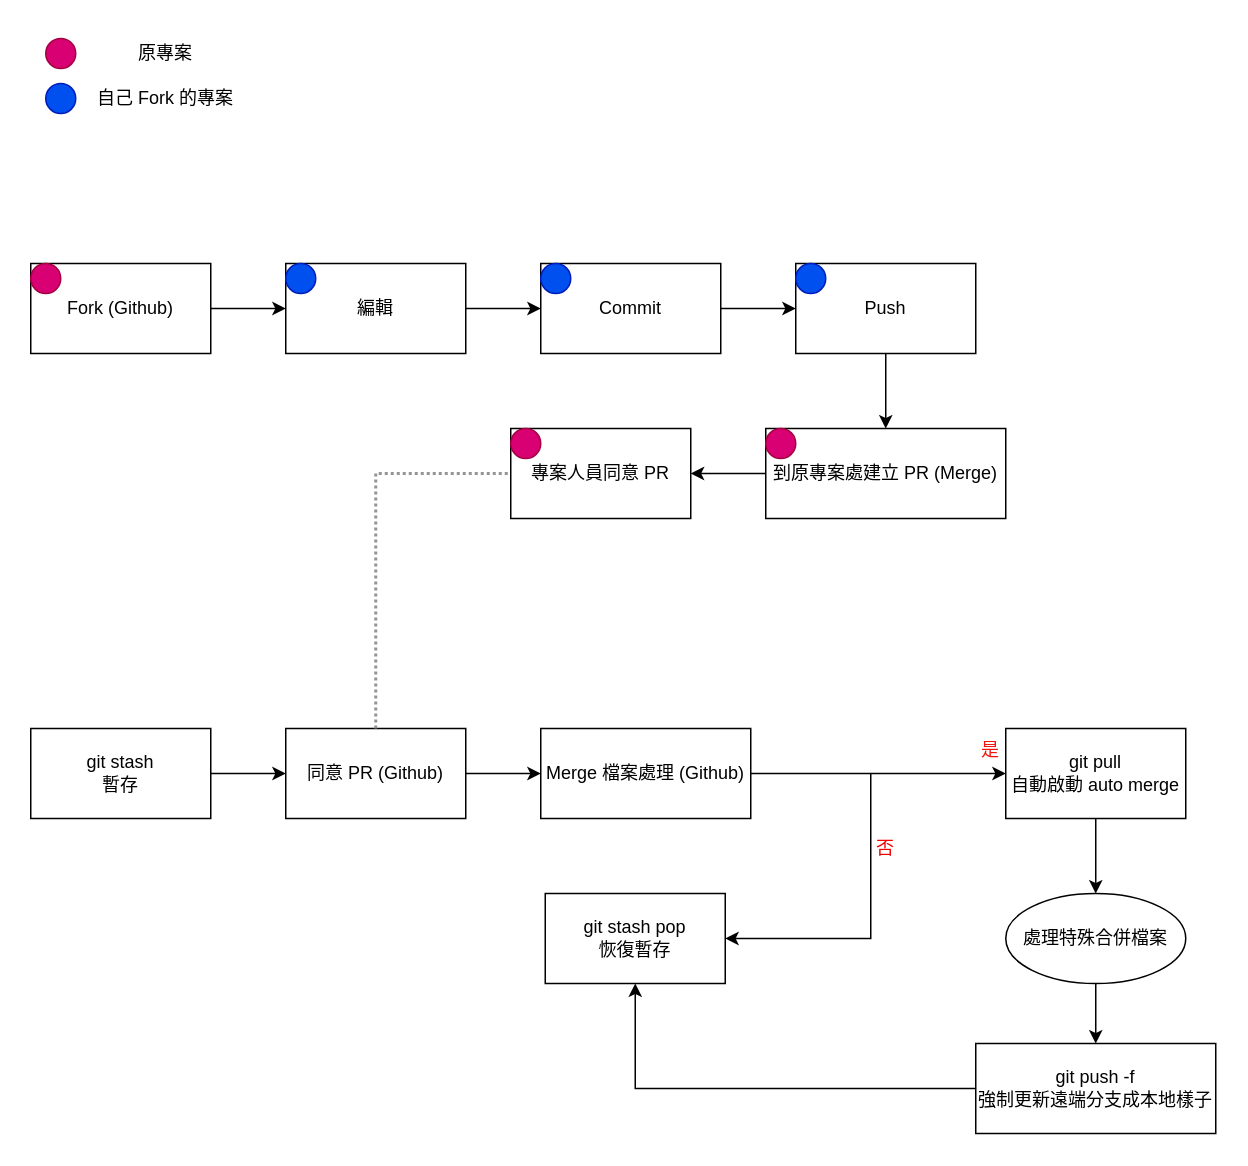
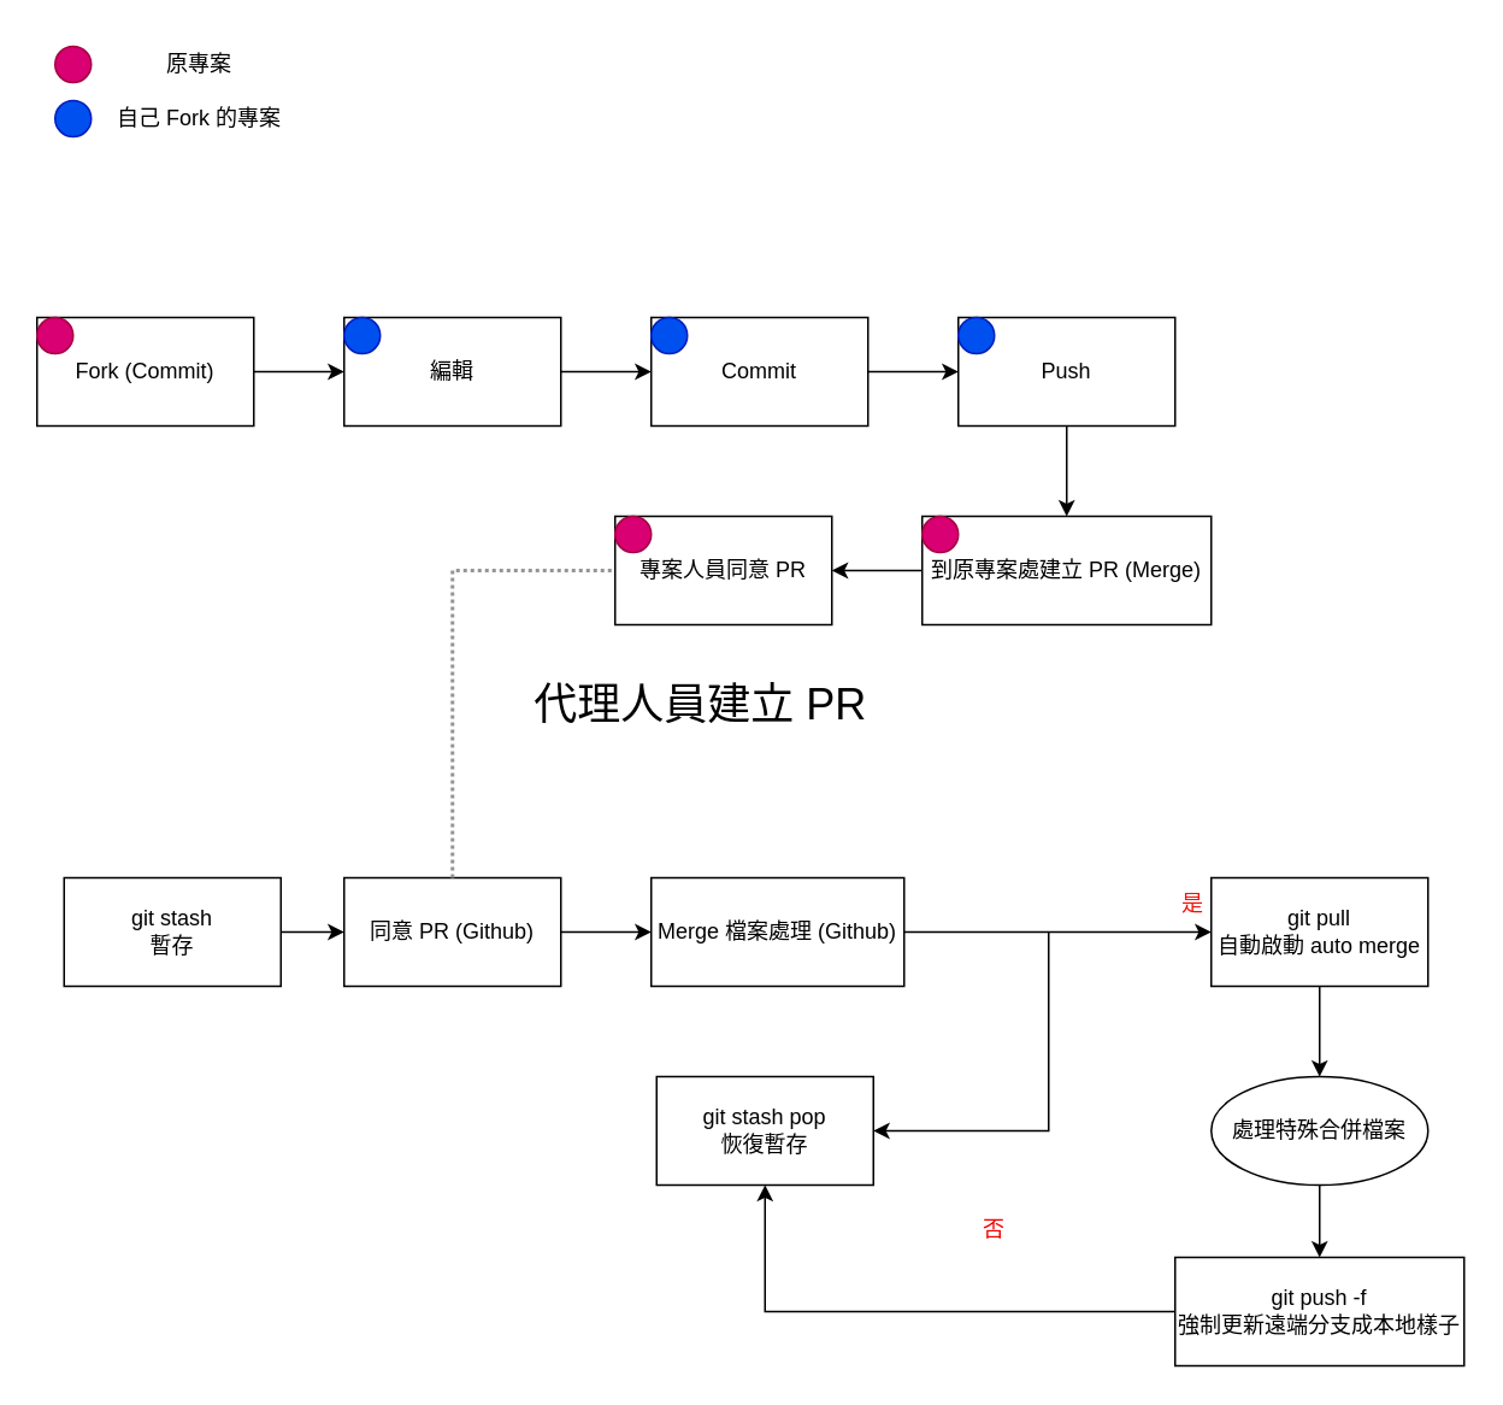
  <mxCell id="0" />
  <mxCell id="1" parent="0" />
- <mxCell id="3" value="Fork (Github)" style="rounded=0;whiteSpace=wrap;html=1;" parent="1" vertex="1"><mxGeometry x="20" y="175" width="120" height="60" as="geometry" /></mxCell>
+ <mxCell id="2" value="&lt;font style=&quot;font-size: 24px;&quot;&gt;代理人員建立 PR&lt;/font&gt;" style="text;html=1;align=center;verticalAlign=middle;whiteSpace=wrap;rounded=0;" parent="1" vertex="1"><mxGeometry x="280" y="375" width="215" height="30" as="geometry" /></mxCell>
+ <mxCell id="3" value="Fork (Commit)" style="rounded=0;whiteSpace=wrap;html=1;" parent="1" vertex="1"><mxGeometry x="20" y="175" width="120" height="60" as="geometry" /></mxCell>
  <mxCell id="4" value="編輯" style="rounded=0;whiteSpace=wrap;html=1;" parent="1" vertex="1"><mxGeometry x="190" y="175" width="120" height="60" as="geometry" /></mxCell>
  <mxCell id="5" value="Commit" style="rounded=0;whiteSpace=wrap;html=1;" parent="1" vertex="1"><mxGeometry x="360" y="175" width="120" height="60" as="geometry" /></mxCell>
  <mxCell id="6" value="Push" style="rounded=0;whiteSpace=wrap;html=1;" parent="1" vertex="1"><mxGeometry x="530" y="175" width="120" height="60" as="geometry" /></mxCell>
  <mxCell id="7" value="" style="ellipse;whiteSpace=wrap;html=1;aspect=fixed;fillColor=#d80073;fontColor=#ffffff;strokeColor=#A50040;" parent="1" vertex="1"><mxGeometry x="30" y="25" width="20" height="20" as="geometry" /></mxCell>
  <mxCell id="8" value="" style="ellipse;whiteSpace=wrap;html=1;aspect=fixed;fillColor=#0050ef;fontColor=#ffffff;strokeColor=#001DBC;" parent="1" vertex="1"><mxGeometry x="30" y="55" width="20" height="20" as="geometry" /></mxCell>
  <mxCell id="9" value="原專案" style="text;html=1;align=center;verticalAlign=middle;whiteSpace=wrap;rounded=0;" parent="1" vertex="1"><mxGeometry x="60" y="20" width="100" height="30" as="geometry" /></mxCell>
  <mxCell id="10" value="自己 Fork 的專案" style="text;html=1;align=center;verticalAlign=middle;whiteSpace=wrap;rounded=0;" parent="1" vertex="1"><mxGeometry x="60" y="50" width="100" height="30" as="geometry" /></mxCell>
  <mxCell id="11" value="" style="ellipse;whiteSpace=wrap;html=1;aspect=fixed;fillColor=#d80073;fontColor=#ffffff;strokeColor=#A50040;" parent="1" vertex="1"><mxGeometry x="20" y="175" width="20" height="20" as="geometry" /></mxCell>
  <mxCell id="12" value="" style="ellipse;whiteSpace=wrap;html=1;aspect=fixed;fillColor=#0050ef;fontColor=#ffffff;strokeColor=#001DBC;" parent="1" vertex="1"><mxGeometry x="190" y="175" width="20" height="20" as="geometry" /></mxCell>
  <mxCell id="13" value="" style="ellipse;whiteSpace=wrap;html=1;aspect=fixed;fillColor=#0050ef;fontColor=#ffffff;strokeColor=#001DBC;" parent="1" vertex="1"><mxGeometry x="360" y="175" width="20" height="20" as="geometry" /></mxCell>
  <mxCell id="14" value="" style="ellipse;whiteSpace=wrap;html=1;aspect=fixed;fillColor=#0050ef;fontColor=#ffffff;strokeColor=#001DBC;" parent="1" vertex="1"><mxGeometry x="530" y="175" width="20" height="20" as="geometry" /></mxCell>
  <mxCell id="15" value="到原專案處建立 PR (Merge)" style="rounded=0;whiteSpace=wrap;html=1;" parent="1" vertex="1"><mxGeometry x="510" y="285" width="160" height="60" as="geometry" /></mxCell>
  <mxCell id="16" value="" style="ellipse;whiteSpace=wrap;html=1;aspect=fixed;fillColor=#d80073;fontColor=#ffffff;strokeColor=#A50040;" parent="1" vertex="1"><mxGeometry x="510" y="285" width="20" height="20" as="geometry" /></mxCell>
  <mxCell id="17" value="專案人員同意 PR" style="rounded=0;whiteSpace=wrap;html=1;" parent="1" vertex="1"><mxGeometry x="340" y="285" width="120" height="60" as="geometry" /></mxCell>
  <mxCell id="18" value="" style="ellipse;whiteSpace=wrap;html=1;aspect=fixed;fillColor=#d80073;fontColor=#ffffff;strokeColor=#A50040;" parent="1" vertex="1"><mxGeometry x="340" y="285" width="20" height="20" as="geometry" /></mxCell>
  <mxCell id="19" value="" style="endArrow=classic;html=1;rounded=0;exitX=1;exitY=0.5;exitDx=0;exitDy=0;entryX=0;entryY=0.5;entryDx=0;entryDy=0;" parent="1" source="3" target="4" edge="1"><mxGeometry width="50" height="50" relative="1" as="geometry"><mxPoint x="120" y="325" as="sourcePoint" /><mxPoint x="170" y="275" as="targetPoint" /></mxGeometry></mxCell>
  <mxCell id="20" value="" style="endArrow=classic;html=1;rounded=0;entryX=0;entryY=0.5;entryDx=0;entryDy=0;exitX=1;exitY=0.5;exitDx=0;exitDy=0;" parent="1" source="4" target="5" edge="1"><mxGeometry width="50" height="50" relative="1" as="geometry"><mxPoint x="280" y="325" as="sourcePoint" /><mxPoint x="330" y="275" as="targetPoint" /></mxGeometry></mxCell>
  <mxCell id="21" value="" style="endArrow=classic;html=1;rounded=0;exitX=1;exitY=0.5;exitDx=0;exitDy=0;entryX=0;entryY=0.5;entryDx=0;entryDy=0;" parent="1" source="5" target="6" edge="1"><mxGeometry width="50" height="50" relative="1" as="geometry"><mxPoint x="260" y="365" as="sourcePoint" /><mxPoint x="310" y="315" as="targetPoint" /></mxGeometry></mxCell>
  <mxCell id="22" value="" style="endArrow=classic;html=1;rounded=0;entryX=1;entryY=0.5;entryDx=0;entryDy=0;exitX=0;exitY=0.5;exitDx=0;exitDy=0;" parent="1" source="15" target="17" edge="1"><mxGeometry width="50" height="50" relative="1" as="geometry"><mxPoint x="480" y="395" as="sourcePoint" /><mxPoint x="530" y="345" as="targetPoint" /></mxGeometry></mxCell>
  <mxCell id="23" value="" style="endArrow=classic;html=1;rounded=0;exitX=0.5;exitY=1;exitDx=0;exitDy=0;entryX=0.5;entryY=0;entryDx=0;entryDy=0;" parent="1" source="6" target="15" edge="1"><mxGeometry width="50" height="50" relative="1" as="geometry"><mxPoint x="730" y="295" as="sourcePoint" /><mxPoint x="780" y="245" as="targetPoint" /></mxGeometry></mxCell>
  <mxCell id="24" style="edgeStyle=orthogonalEdgeStyle;rounded=0;orthogonalLoop=1;jettySize=auto;html=1;exitX=1;exitY=0.5;exitDx=0;exitDy=0;entryX=0;entryY=0.5;entryDx=0;entryDy=0;" parent="1" source="25" target="27" edge="1"><mxGeometry relative="1" as="geometry"><mxPoint x="170" y="535" as="targetPoint" /></mxGeometry></mxCell>
- <mxCell id="25" value="git stash&lt;div&gt;暫存&lt;/div&gt;" style="rounded=0;whiteSpace=wrap;html=1;" parent="1" vertex="1"><mxGeometry x="20" y="485" width="120" height="60" as="geometry" /></mxCell>
+ <mxCell id="25" value="git stash&lt;div&gt;暫存&lt;/div&gt;" style="rounded=0;whiteSpace=wrap;html=1;" parent="1" vertex="1"><mxGeometry x="35" y="485" width="120" height="60" as="geometry" /></mxCell>
  <mxCell id="26" style="edgeStyle=orthogonalEdgeStyle;rounded=0;orthogonalLoop=1;jettySize=auto;html=1;exitX=1;exitY=0.5;exitDx=0;exitDy=0;entryX=0;entryY=0.5;entryDx=0;entryDy=0;" parent="1" source="27" target="29" edge="1"><mxGeometry relative="1" as="geometry" /></mxCell>
  <mxCell id="27" value="同意 PR (Github)" style="rounded=0;whiteSpace=wrap;html=1;" parent="1" vertex="1"><mxGeometry x="190" y="485" width="120" height="60" as="geometry" /></mxCell>
  <mxCell id="28" style="edgeStyle=orthogonalEdgeStyle;rounded=0;orthogonalLoop=1;jettySize=auto;html=1;exitX=1;exitY=0.5;exitDx=0;exitDy=0;entryX=0;entryY=0.5;entryDx=0;entryDy=0;" parent="1" source="29" target="32" edge="1"><mxGeometry relative="1" as="geometry" /></mxCell>
  <mxCell id="29" value="Merge 檔案處理 (Github)" style="rounded=0;whiteSpace=wrap;html=1;" parent="1" vertex="1"><mxGeometry x="360" y="485" width="140" height="60" as="geometry" /></mxCell>
  <mxCell id="30" value="" style="endArrow=none;dashed=1;html=1;strokeWidth=2;rounded=0;exitX=0.5;exitY=0;exitDx=0;exitDy=0;entryX=0;entryY=0.5;entryDx=0;entryDy=0;dashPattern=1 1;strokeColor=#949494;" parent="1" source="27" target="17" edge="1"><mxGeometry width="50" height="50" relative="1" as="geometry"><mxPoint x="220" y="415" as="sourcePoint" /><mxPoint x="270" y="365" as="targetPoint" /><Array as="points"><mxPoint x="250" y="315" /></Array></mxGeometry></mxCell>
  <mxCell id="31" style="edgeStyle=orthogonalEdgeStyle;rounded=0;orthogonalLoop=1;jettySize=auto;html=1;exitX=0.5;exitY=1;exitDx=0;exitDy=0;entryX=0.5;entryY=0;entryDx=0;entryDy=0;" parent="1" source="32" target="34" edge="1"><mxGeometry relative="1" as="geometry" /></mxCell>
  <mxCell id="32" value="git pull&lt;div&gt;自動啟動 auto merge&lt;/div&gt;" style="rounded=0;whiteSpace=wrap;html=1;" parent="1" vertex="1"><mxGeometry x="670" y="485" width="120" height="60" as="geometry" /></mxCell>
  <mxCell id="33" style="edgeStyle=orthogonalEdgeStyle;rounded=0;orthogonalLoop=1;jettySize=auto;html=1;exitX=0.5;exitY=1;exitDx=0;exitDy=0;entryX=0.5;entryY=0;entryDx=0;entryDy=0;" parent="1" source="34" target="41" edge="1"><mxGeometry relative="1" as="geometry" /></mxCell>
  <mxCell id="34" value="處理特殊合併檔案" style="ellipse;whiteSpace=wrap;html=1;" parent="1" vertex="1"><mxGeometry x="670" y="595" width="120" height="60" as="geometry" /></mxCell>
  <mxCell id="35" value="" style="endArrow=classic;html=1;rounded=0;entryX=1;entryY=0.5;entryDx=0;entryDy=0;" parent="1" target="36" edge="1"><mxGeometry width="50" height="50" relative="1" as="geometry"><mxPoint x="580" y="515" as="sourcePoint" /><mxPoint x="500" y="585" as="targetPoint" /><Array as="points"><mxPoint x="580" y="625" /></Array></mxGeometry></mxCell>
  <mxCell id="36" value="git stash pop&lt;div&gt;恢復暫存&lt;/div&gt;" style="rounded=0;whiteSpace=wrap;html=1;" parent="1" vertex="1"><mxGeometry x="363" y="595" width="120" height="60" as="geometry" /></mxCell>
  <mxCell id="37" value="&lt;font color=&quot;#ffffff&quot;&gt;是否需要處理合併&lt;/font&gt;" style="text;align=left;verticalAlign=middle;spacingLeft=4;spacingRight=4;overflow=hidden;points=[[0,0.5],[1,0.5]];portConstraint=eastwest;rotatable=0;whiteSpace=wrap;html=1;" parent="1" vertex="1"><mxGeometry x="520" y="485" width="110" height="30" as="geometry" /></mxCell>
  <mxCell id="38" value="&lt;font color=&quot;#f0140c&quot;&gt;是&lt;/font&gt;" style="text;html=1;align=center;verticalAlign=middle;whiteSpace=wrap;rounded=0;" parent="1" vertex="1"><mxGeometry x="630" y="485" width="60" height="30" as="geometry" /></mxCell>
- <mxCell id="39" value="&lt;font color=&quot;#f00000&quot;&gt;否&lt;/font&gt;" style="text;html=1;align=center;verticalAlign=middle;whiteSpace=wrap;rounded=0;" parent="1" vertex="1"><mxGeometry x="560" y="550" width="60" height="30" as="geometry" /></mxCell>
+ <mxCell id="39" value="&lt;font color=&quot;#f00000&quot;&gt;否&lt;/font&gt;" style="text;html=1;align=center;verticalAlign=middle;whiteSpace=wrap;rounded=0;" parent="1" vertex="1"><mxGeometry x="520" y="665" width="60" height="30" as="geometry" /></mxCell>
  <mxCell id="40" style="edgeStyle=orthogonalEdgeStyle;rounded=0;orthogonalLoop=1;jettySize=auto;html=1;exitX=0;exitY=0.5;exitDx=0;exitDy=0;entryX=0.5;entryY=1;entryDx=0;entryDy=0;" parent="1" source="41" target="36" edge="1"><mxGeometry relative="1" as="geometry" /></mxCell>
  <mxCell id="41" value="git push -f&lt;div&gt;強制更新遠端分支成本地樣子&lt;/div&gt;" style="rounded=0;whiteSpace=wrap;html=1;" parent="1" vertex="1"><mxGeometry x="650" y="695" width="160" height="60" as="geometry" /></mxCell>
